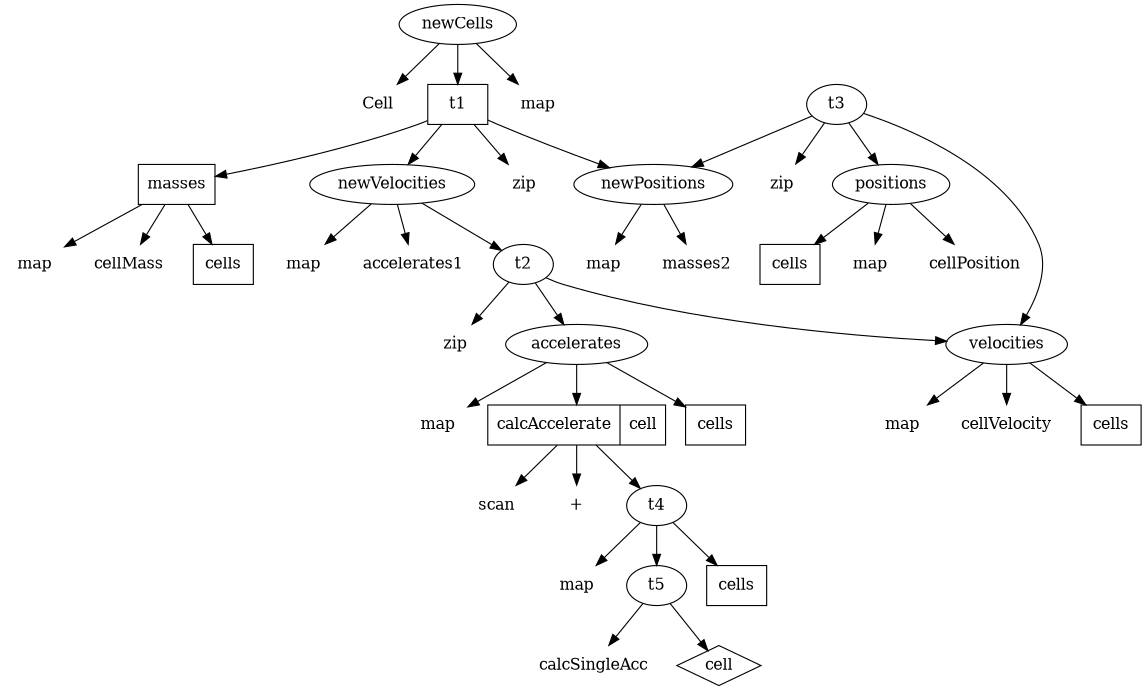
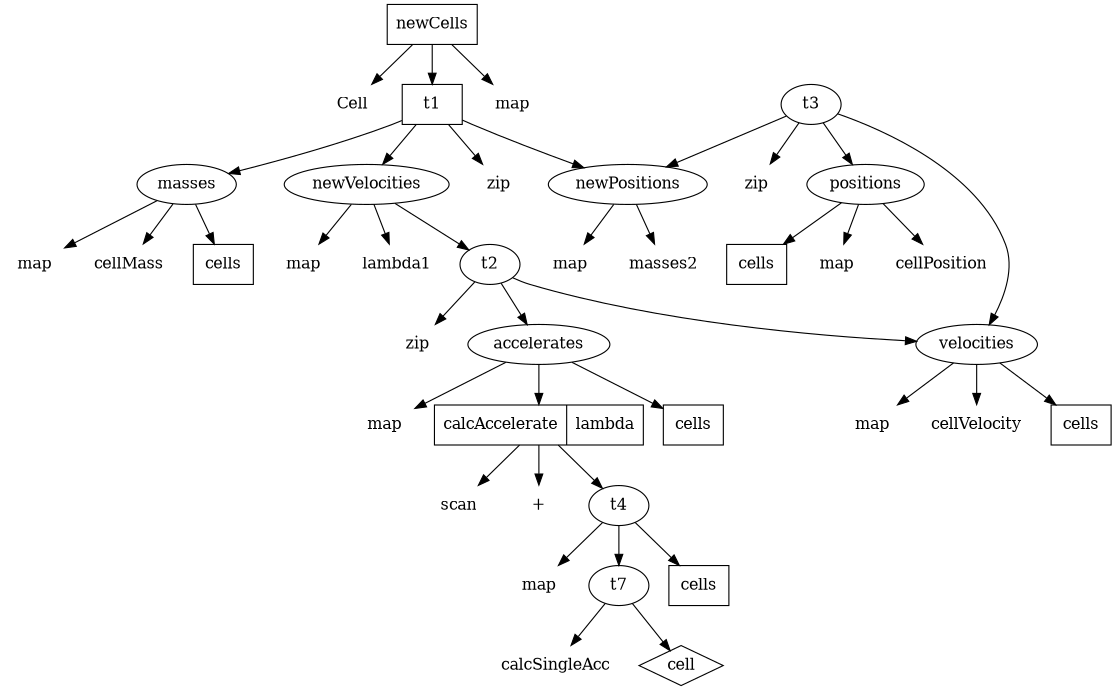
  digraph {
    node [shape=plaintext]
-   n1 [label=newCells shape=""]
+   n1 [label=newCells shape=box]
    n2 [label=map]
    Cell
    t1 [shape=box]
    n5 [label=zip]
-   n6 [label=masses shape=box]
+   n6 [label=masses shape=""]
    n7 [label=newVelocities shape=""]
    n8 [label=newPositions shape=""]
    n9 [label=map]
    cellMass
    n11 [label=cells shape=box]
    n12 [label=map]
-   n13 [label=accelerates1]
+   n13 [label=lambda1]
    t2 [shape=""]
    n15 [label=map]
    n16 [label=masses2]
    n17 [label=zip]
    n18 [label=velocities shape=""]
    n19 [label=accelerates shape=""]
    t3 [shape=""]
    n21 [label=zip]
    n22 [label=positions shape=""]
    n23 [label=map]
    cellVelocity
    n25 [label=cells shape=box]
    n26 [label=map]
-   n27 [label="calcAccelerate | cell" shape=record]
+   n27 [label="calcAccelerate | lambda" shape=record]
    n28 [label=cells shape=box]
    n29 [label=scan]
    n30 [label="+"]
    t4 [shape=""]
    n32 [label=map]
    cellPosition
    n34 [label=cells shape=box]
    n35 [label=map]
-   t5 [shape=""]
+   t5 [label=t7 shape=""]
    n37 [label=cells shape=box]
    n38 [label=calcSingleAcc]
    n39 [label=cell shape=diamond]
    n1 -> n2
    n1 -> Cell
    n1 -> t1
    t1 -> n5
    t1 -> n6
    t1 -> n7
    t1 -> n8
    n6 -> n9
    n6 -> cellMass
    n6 -> n11
    n7 -> n12
    n7 -> n13
    n7 -> t2
    n8 -> n15
    n8 -> n16
    t2 -> n17
    t2 -> n18
    t2 -> n19
    n18 -> n23
    n18 -> cellVelocity
    n18 -> n25
    n19 -> n26
    n19 -> n27
    n19 -> n28
    t3 -> n8
    t3 -> n18
    t3 -> n21
    t3 -> n22
    n22 -> n32
    n22 -> cellPosition
    n22 -> n34
    n27 -> n29
    n27 -> n30
    n27 -> t4
    t4 -> n35
    t4 -> t5
    t4 -> n37
    t5 -> n38
    t5 -> n39
  }
